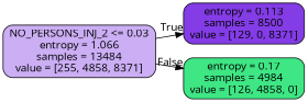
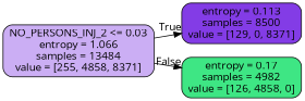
  digraph {
    rankdir=LR
    fontname="Open Sans"
    node [color=black fontname="Open Sans" shape=box style="filled, rounded"]
    edge [fontname="Open Sans" labeldistance=2.5]
    n1 [fillcolor="#8139e568" label="NO_PERSONS_INJ_2 <= 0.03\nentropy = 1.066\nsamples = 13484\nvalue = [255, 4858, 8371]"]
    n2 [fillcolor="#8139e5fb" label="entropy = 0.113\nsamples = 8500\nvalue = [129, 0, 8371]"]
-   n3 [fillcolor="#39e581f8" label="entropy = 0.17\nsamples = 4984\nvalue = [126, 4858, 0]"]
+   n3 [fillcolor="#39e581f8" label="entropy = 0.17\nsamples = 4982\nvalue = [126, 4858, 0]"]
    n1 -> n2 [headlabel=True labelangle=45]
    n1 -> n3 [headlabel=False labelangle=-45]
  }
